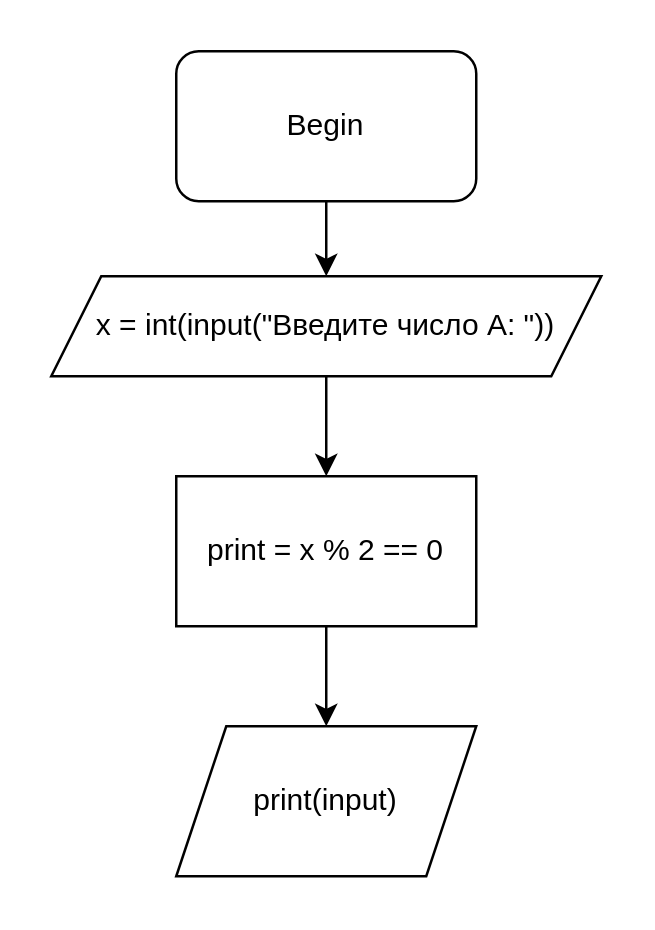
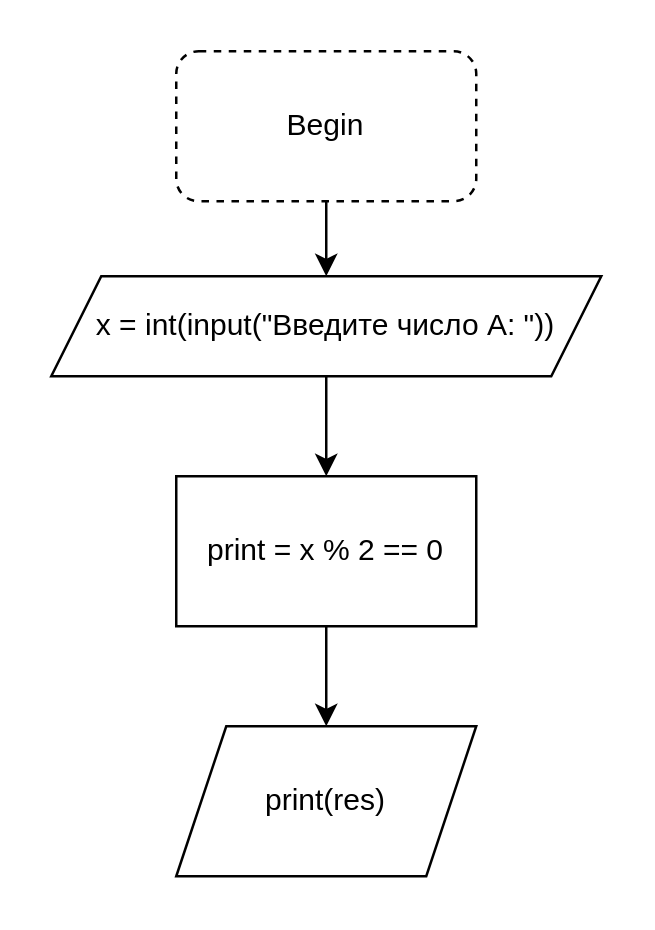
  <mxCell id="0" />
  <mxCell id="1" parent="0" />
- <mxCell id="2" value="Begin" style="rounded=1;whiteSpace=wrap;html=1;" vertex="1" parent="1"><mxGeometry x="70" y="20" width="120" height="60" as="geometry" /></mxCell>
+ <mxCell id="2" value="Begin" style="rounded=1;whiteSpace=wrap;html=1;dashed=1;" vertex="1" parent="1"><mxGeometry x="70" y="20" width="120" height="60" as="geometry" /></mxCell>
  <mxCell id="3" value="" style="endArrow=classic;html=1;exitX=0.5;exitY=1;exitDx=0;exitDy=0;" edge="1" parent="1" source="2"><mxGeometry width="50" height="50" relative="1" as="geometry"><mxPoint x="80" y="410" as="sourcePoint" /><mxPoint x="130" y="110" as="targetPoint" /></mxGeometry></mxCell>
  <mxCell id="4" value="x = int(input(&quot;Введите число A: &quot;))" style="shape=parallelogram;perimeter=parallelogramPerimeter;whiteSpace=wrap;html=1;fixedSize=1;" vertex="1" parent="1"><mxGeometry x="20" y="110" width="220" height="40" as="geometry" /></mxCell>
  <mxCell id="5" value="" style="endArrow=classic;html=1;exitX=0.5;exitY=1;exitDx=0;exitDy=0;" edge="1" parent="1" source="4"><mxGeometry width="50" height="50" relative="1" as="geometry"><mxPoint x="80" y="400" as="sourcePoint" /><mxPoint x="130" y="190" as="targetPoint" /></mxGeometry></mxCell>
  <mxCell id="6" value="print = x % 2 == 0" style="rounded=0;whiteSpace=wrap;html=1;" vertex="1" parent="1"><mxGeometry x="70" y="190" width="120" height="60" as="geometry" /></mxCell>
  <mxCell id="7" value="" style="endArrow=classic;html=1;exitX=0.5;exitY=1;exitDx=0;exitDy=0;" edge="1" parent="1" source="6"><mxGeometry width="50" height="50" relative="1" as="geometry"><mxPoint x="80" y="400" as="sourcePoint" /><mxPoint x="130" y="290" as="targetPoint" /></mxGeometry></mxCell>
- <mxCell id="8" value="print(input)" style="shape=parallelogram;perimeter=parallelogramPerimeter;whiteSpace=wrap;html=1;fixedSize=1;" vertex="1" parent="1"><mxGeometry x="70" y="290" width="120" height="60" as="geometry" /></mxCell>
+ <mxCell id="8" value="print(res)" style="shape=parallelogram;perimeter=parallelogramPerimeter;whiteSpace=wrap;html=1;fixedSize=1;" vertex="1" parent="1"><mxGeometry x="70" y="290" width="120" height="60" as="geometry" /></mxCell>
